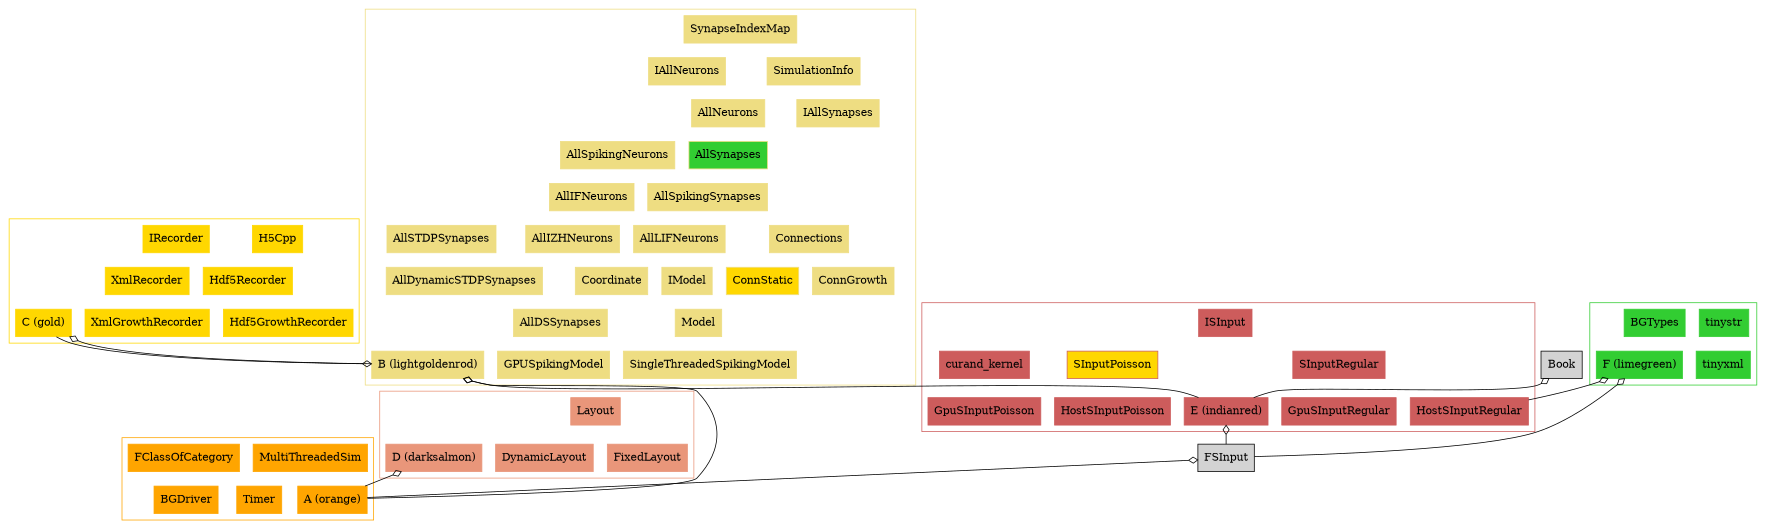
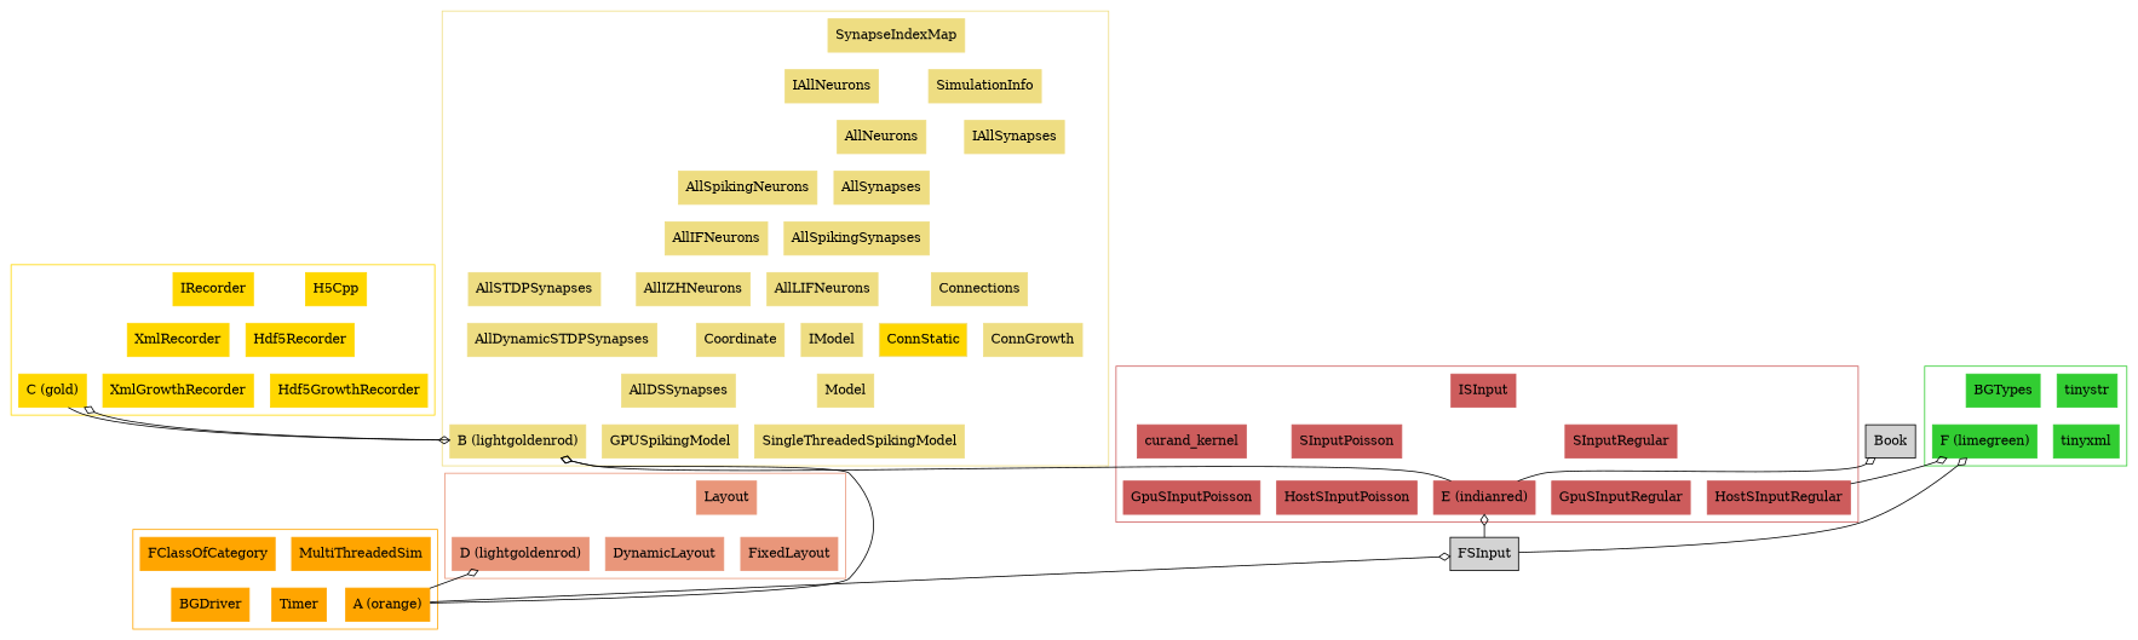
  digraph {
    concentrate=true
    nodesep=0.245
    rankdir=BT
    ranksep=0.245
    node [color=lightgoldenrod shape=record style=filled]
    edge [style=invis]
    n1 [color=orange label=BGDriver]
    n2 [color=orange label=FClassOfCategory]
    n3 [color=orange label=MultiThreadedSim]
    n4 [color=orange label=Timer]
    n5 [color=orange label="A (orange)"]
    n6 [label=AllDSSynapses]
    n7 [label=AllSpikingSynapses]
    n8 [label=AllDynamicSTDPSynapses]
    n9 [label=AllSTDPSynapses]
    n10 [label=AllIFNeurons]
    n11 [label=AllSpikingNeurons]
    n12 [label=AllIZHNeurons]
    n13 [label=AllLIFNeurons]
    n14 [label=AllNeurons]
    n15 [label=IAllNeurons]
    n16 [label=SimulationInfo]
    n17 [label=SynapseIndexMap]
-   n18 [label=AllSynapses fillcolor=limegreen]
+   n18 [label=AllSynapses]
    n19 [label=IAllSynapses]
    n20 [label=ConnGrowth]
    n21 [label=Connections]
    n22 [fillcolor=gold label=ConnStatic]
    n23 [label=Coordinate]
    n24 [label=GPUSpikingModel]
    n25 [label=Model]
    n26 [label=IModel]
    n27 [label=SingleThreadedSpikingModel]
    n28 [label="B (lightgoldenrod)"]
    n29 [color=gold label=H5Cpp]
    n30 [color=gold label=Hdf5GrowthRecorder]
    n31 [color=gold label=Hdf5Recorder]
    n32 [color=gold label=IRecorder]
    n33 [color=gold label=XmlGrowthRecorder]
    n34 [color=gold label=XmlRecorder]
    n35 [color=gold label="C (gold)"]
    n36 [color=darksalmon label=DynamicLayout]
    n37 [color=darksalmon label=Layout]
    n38 [color=darksalmon label=FixedLayout]
-   n39 [color=darksalmon label="D (darksalmon)"]
+   n39 [color=darksalmon label="D (lightgoldenrod)"]
    n40 [color=indianred label=GpuSInputPoisson]
-   n41 [color=indianred label=SInputPoisson fillcolor=gold]
+   n41 [color=indianred label=SInputPoisson]
    n42 [color=indianred label=curand_kernel]
    n43 [color=indianred label=GpuSInputRegular]
    n44 [color=indianred label=SInputRegular]
    n45 [color=indianred label=HostSInputPoisson]
    n46 [color=indianred label=HostSInputRegular]
    n47 [color=indianred label=ISInput]
    n48 [color=indianred label="E (indianred)"]
    n49 [color=limegreen label=BGTypes]
    n50 [color=limegreen label=tinystr]
    n51 [color=limegreen label=tinyxml]
    n52 [color=limegreen label="F (limegreen)"]
    n53 [label=FSInput color=""]
    n54 [label=Book color=""]
    subgraph cluster_1 {
      color=orange
      nodesep=0.98
      ranksep=0.98
      n1
      n2
      n3
      n4
      n5
    }
    subgraph cluster_2 {
      color=lightgoldenrod
      nodesep=0.98
      ranksep=0.98
      n6
      n7
      n8
      n9
      n10
      n11
      n12
      n13
      n14
      n15
      n16
      n17
      n18
      n19
      n20
      n21
      n22
      n23
      n24
      n25
      n26
      n27
      n28
    }
    subgraph cluster_3 {
      color=gold
      nodesep=0.98
      ranksep=0.98
      n29
      n30
      n31
      n32
      n33
      n34
      n35
    }
    subgraph cluster_4 {
      color=darksalmon
      nodesep=0.98
      ranksep=0.98
      n36
      n37
      n38
      n39
    }
    subgraph cluster_5 {
      color=indianred
      nodesep=0.98
      ranksep=0.98
      n40
      n41
      n42
      n43
      n44
      n45
      n46
      n47
      n48
    }
    subgraph cluster_6 {
      color=limegreen
      nodesep=0.98
      ranksep=0.98
      n49
      n50
      n51
      n52
    }
    subgraph sub_7 {
      nodesep=0.98
      ranksep=0.98
      n53
    }
    subgraph sub_8 {
      nodesep=0.98
      ranksep=0.98
      n54
    }
    n1 -> n2
    n1 -> n3
    n5 -> n28 [arrowhead=ediamond style=""]
    n5 -> n39 [arrowhead=ediamond style=""]
    n5 -> n53 [arrowhead=ediamond style=""]
    n6 -> n7
    n7 -> n11
    n7 -> n18
    n8 -> n9
    n9 -> n7
    n9 -> n15
    n10 -> n11
    n11 -> n7
    n11 -> n14
    n11 -> n16
    n12 -> n10
    n13 -> n7
    n13 -> n10
    n14 -> n15
    n14 -> n16
    n14 -> n17
    n15 -> n17
    n18 -> n14
    n18 -> n16
    n18 -> n19
    n19 -> n16
    n19 -> n17
    n20 -> n16
    n20 -> n19
    n20 -> n21
    n21 -> n7
    n21 -> n11
    n21 -> n16
    n21 -> n19
    n22 -> n16
    n22 -> n19
    n22 -> n21
    n24 -> n7
    n24 -> n11
    n24 -> n25
    n25 -> n17
    n25 -> n20
    n25 -> n23
    n25 -> n26
    n26 -> n15
    n26 -> n16
    n26 -> n19
    n26 -> n21
    n27 -> n6
    n27 -> n25
    n28 -> n35 [arrowhead=ediamond style=""]
    n30 -> n29
    n30 -> n31
    n31 -> n29
    n31 -> n32
    n33 -> n34
    n34 -> n32
    n35 -> n28 [arrowhead=ediamond style=""]
    n36 -> n37
    n38 -> n37
    n40 -> n41
    n40 -> n42
    n41 -> n47
    n43 -> n44
    n44 -> n47
    n45 -> n41
    n46 -> n44
    n46 -> n52 [arrowhead=ediamond style=""]
    n48 -> n28 [arrowhead=ediamond style=""]
    n48 -> n54 [arrowhead=ediamond style=""]
    n51 -> n49
    n51 -> n50
    n53 -> n48 [arrowhead=ediamond style=""]
    n53 -> n52 [arrowhead=ediamond style=""]
  }
